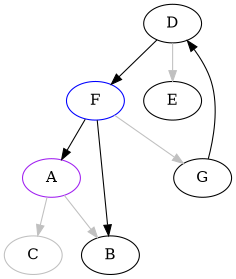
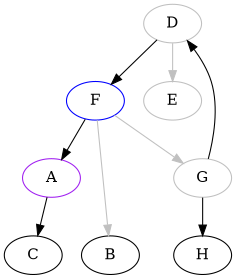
  digraph {
    node [color=gray]
-   n1 [color=black label=D]
+   n1 [label=D]
    n2 [color=blue label=F]
-   n3 [color=black label=E]
+   n3 [label=E]
    n4 [color=purple label=A]
-   n5 [label=G color=""]
+   n5 [label=G]
    n6 [color=black label=B]
-   n7 [label=C]
+   n7 [color=black label=C]
+   n8 [label=H color=""]
    n1 -> n2 [color=black]
    n1 -> n3 [color=gray]
    n2 -> n4
    n2 -> n5 [color=gray]
-   n2 -> n6
-   n4 -> n6 [color=gray]
-   n4 -> n7 [color=gray]
+   n2 -> n6 [color=gray]
+   n4 -> n7 [color=black]
    n5 -> n1
+   n5 -> n8
  }
